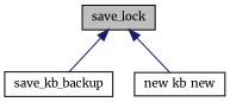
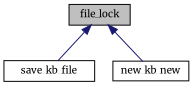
  digraph {
    fontname=Merriweather
    rankdir=TB
    node [color=black fontname=Merriweather fontsize=10 shape=record]
    edge [color=midnightblue dir=back fontname=Merriweather fontsize=10 labelfontname=FreeSans labelfontsize=10 style=solid]
-   n1 [fillcolor=grey75 fontcolor=black height=0.2 label=save_lock style=filled width=0.4]
-   n2 [height=0.2 label=save_kb_backup width=0.4]
+   n1 [fillcolor=grey75 fontcolor=black height=0.2 label=file_lock style=filled width=0.4]
+   n2 [height=0.2 label=save_kb_file width=0.4]
    n3 [height=0.2 label=new_kb_new width=0.4]
    n1 -> n2
    n1 -> n3
  }
